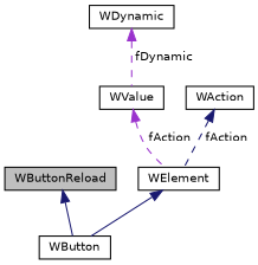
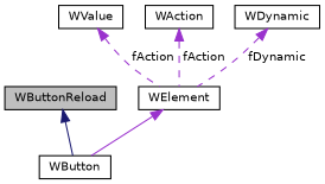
  digraph {
    node [color=black fillcolor=white fontname=Helvetica fontsize=10 shape=record style=filled]
    edge [color=darkorchid3 dir=back fontname=Helvetica fontsize=10 labelfontname=Helvetica labelfontsize=10 style=dashed]
    n1 [fillcolor=grey75 fontcolor=black height=0.2 label=WButtonReload width=0.4]
    n2 [height=0.2 label=WButton width=0.4]
    n3 [height=0.2 label=WElement width=0.4]
    n4 [height=0.2 label=WValue width=0.4]
    n5 [height=0.2 label=WAction width=0.4]
    n6 [height=0.2 label=WDynamic width=0.4]
    n1 -> n2 [color=midnightblue style=solid]
-   n3 -> n2 [color=midnightblue style=solid]
+   n3 -> n2 [style=solid]
    n4 -> n3 [label=" fAction"]
-   n5 -> n3 [color=midnightblue label=" fAction"]
-   n6 -> n4 [label=" fDynamic"]
+   n5 -> n3 [label=" fAction"]
+   n6 -> n3 [label=" fDynamic"]
  }
